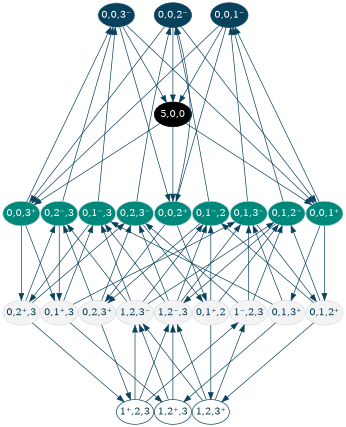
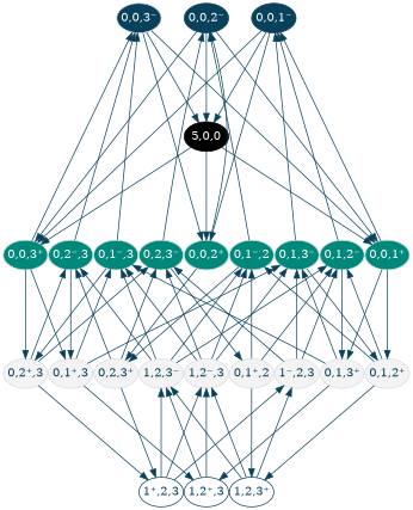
  digraph {
    nodesep=0.01
    rankdir=UD
    ranksep=1.5
    node [color="#D6DCE4" fillcolor="#00897b" fixedsize=true fontcolor=white style=filled]
    edge [color="#08415C"]
    n1 [color=black fillcolor=black height=0.5 label="5,0,0"]
    "0,0,1⁻" [color="#08415C" fillcolor="#08415C" height=0.5]
    "0,0,2⁻" [color="#08415C" fillcolor="#08415C" height=0.5]
    "0,0,3⁻" [fillcolor="#08415C" height=0.5]
    "0,0,1⁺" [height=0.5]
    "0,0,2⁺" [height=0.5]
    "0,0,3⁺" [height=0.5]
    "0,1,2⁻" [height=0.5]
    "0,1⁻,2" [height=0.5]
    "0,1,3⁻" [height=0.5]
    "0,2⁻,3" [height=0.5]
    "0,1⁻,3" [height=0.5]
    "0,2,3⁻" [height=0.5]
    "0,1,2⁺" [fillcolor="#f3f3f3" fontcolor="#08415C" height=0.5]
    "0,1,3⁺" [fillcolor="#f3f3f3" fontcolor="#08415C" height=0.5]
    "0,1⁺,2" [fillcolor="#f3f3f3" fontcolor="#08415C" height=0.5]
    "0,2,3⁺" [fillcolor="#f3f3f3" fontcolor="#08415C" height=0.5]
    "0,1⁺,3" [fillcolor="#f3f3f3" fontcolor="#08415C" height=0.5]
    "0,2⁺,3" [fillcolor="#f3f3f3" fontcolor="#08415C" height=0.5]
    "1,2,3⁻" [fillcolor="#f3f3f3" fontcolor="#08415C" height=0.5]
    "1,2⁻,3" [fillcolor="#f3f3f3" fontcolor="#08415C" height=0.5]
    "1⁻,2,3" [fillcolor="#f3f3f3" fontcolor="#08415C" height=0.5]
    "1,2,3⁺" [color="#08415C" fontcolor="#08415C" height=0.5 fillcolor="" style=""]
    "1,2⁺,3" [color="#08415C" fontcolor="#08415C" height=0.5 fillcolor="" style=""]
    "1⁺,2,3" [color="#08415C" fontcolor="#08415C" height=0.5 fillcolor="" style=""]
    subgraph sub_1 {
      n1
    }
    subgraph sub_2 {
      rank=min
      "0,0,1⁻"
      "0,0,2⁻"
      "0,0,3⁻"
    }
    subgraph sub_3 {
      rank=same
      "0,0,1⁺"
      "0,0,2⁺"
      "0,0,3⁺"
      "0,1,2⁻"
      "0,1⁻,2"
      "0,1,3⁻"
      "0,2⁻,3"
      "0,1⁻,3"
      "0,2,3⁻"
    }
    subgraph sub_4 {
      rank=same
      "0,1,2⁺"
      "0,1,3⁺"
      "0,1⁺,2"
      "0,2,3⁺"
      "0,1⁺,3"
      "0,2⁺,3"
      "1,2,3⁻"
      "1,2⁻,3"
      "1⁻,2,3"
    }
    subgraph sub_5 {
      rank=max
      "1,2,3⁺"
      "1,2⁺,3"
      "1⁺,2,3"
    }
    n1 -> "0,0,2⁻" [style=invis]
    n1 -> "0,0,1⁺"
    n1 -> "0,0,2⁺"
    n1 -> "0,0,3⁺"
    "0,0,1⁻" -> n1
    "0,0,1⁻" -> "0,0,2⁺"
    "0,0,1⁻" -> "0,0,3⁺"
    "0,0,2⁻" -> n1
    "0,0,2⁻" -> "0,0,1⁺"
    "0,0,2⁻" -> "0,0,3⁺"
    "0,0,3⁻" -> n1
    "0,0,3⁻" -> "0,0,1⁺"
    "0,0,3⁻" -> "0,0,2⁺"
    "0,0,1⁺" -> "0,0,1⁻"
    "0,0,1⁺" -> "0,1,2⁺"
    "0,0,1⁺" -> "0,1,3⁺"
    "0,0,2⁺" -> n1 [style=invis]
    "0,0,2⁺" -> "0,0,2⁻"
-   "0,0,2⁺" -> "0,1⁺,2"
    "0,0,2⁺" -> "0,2,3⁺"
    "0,0,3⁺" -> "0,0,3⁻"
    "0,0,3⁺" -> "0,1⁺,3"
    "0,0,3⁺" -> "0,2⁺,3"
    "0,1,2⁻" -> "0,0,1⁻"
-   "0,1,2⁻" -> "1,2⁻,3"
+   "0,1,2⁻" -> "0,1,3⁺"
    "0,1⁻,2" -> "0,0,2⁻"
    "0,1⁻,2" -> "0,2,3⁺"
    "0,1,3⁻" -> "0,0,1⁻"
    "0,1,3⁻" -> "0,1,2⁺"
    "0,2⁻,3" -> "0,0,3⁻"
    "0,2⁻,3" -> "0,1⁺,3"
    "0,1⁻,3" -> "0,0,3⁻"
    "0,1⁻,3" -> "0,2⁺,3"
    "0,2,3⁻" -> "0,0,2⁻"
    "0,2,3⁻" -> "0,1⁺,2"
    "0,1,2⁺" -> "0,1,2⁻"
    "0,1,2⁺" -> "0,1⁻,2"
    "0,1,2⁺" -> "1,2,3⁺"
    "0,1,3⁺" -> "0,1,3⁻"
    "0,1,3⁺" -> "0,1⁻,3"
    "0,1,3⁺" -> "1,2⁺,3"
    "0,1⁺,2" -> "0,1,2⁻"
    "0,1⁺,2" -> "0,1⁻,2"
    "0,1⁺,2" -> "1,2,3⁺"
    "0,2,3⁺" -> "0,2⁻,3"
    "0,2,3⁺" -> "0,2,3⁻"
    "0,2,3⁺" -> "1⁺,2,3"
    "0,1⁺,3" -> "0,1,3⁻"
    "0,1⁺,3" -> "0,1⁻,3"
    "0,1⁺,3" -> "1,2⁺,3"
    "0,2⁺,3" -> "0,2⁻,3"
    "0,2⁺,3" -> "0,2,3⁻"
    "0,2⁺,3" -> "1⁺,2,3"
    "1,2,3⁻" -> "0,1,2⁻"
    "1,2,3⁻" -> "0,1⁻,2"
    "1,2,3⁻" -> "0,2⁻,3"
    "1,2,3⁻" -> "0,1⁻,3"
    "1,2⁻,3" -> "0,1⁻,2"
    "1,2⁻,3" -> "0,1,3⁻"
    "1,2⁻,3" -> "0,1⁻,3"
    "1,2⁻,3" -> "0,2,3⁻"
    "1⁻,2,3" -> "0,1,2⁻"
    "1⁻,2,3" -> "0,1,3⁻"
    "1⁻,2,3" -> "0,2,3⁻"
    "1,2,3⁺" -> "1,2,3⁻"
    "1,2,3⁺" -> "1,2⁻,3"
    "1,2,3⁺" -> "1⁻,2,3"
    "1,2⁺,3" -> "1,2,3⁻"
    "1,2⁺,3" -> "1,2⁻,3"
    "1⁺,2,3" -> "1,2,3⁻"
    "1⁺,2,3" -> "1,2⁻,3"
    "1⁺,2,3" -> "1⁻,2,3"
  }
